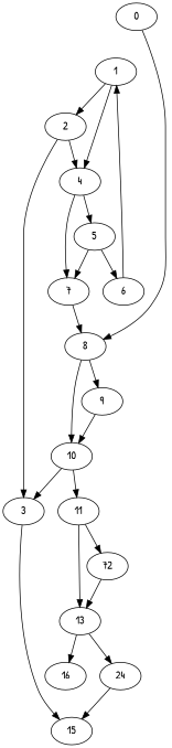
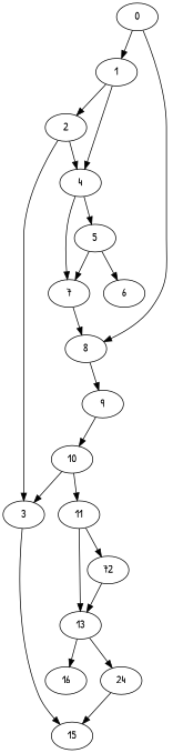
  digraph {
    fontname="Patrick Hand"
    node [fontname="Patrick Hand"]
    edge [fontname="Patrick Hand"]
    0
    1
    8
    2
    4
    9
    10
    3
    5
    7
    15
    6
    11
    n14 [label=72]
    13
    n16 [label=24]
    16
-   6 -> 1
+   0 -> 1
    0 -> 8
    1 -> 2
    1 -> 4
    8 -> 9
-   8 -> 10
    2 -> 4
    2 -> 3
    4 -> 5
    4 -> 7
    9 -> 10
    10 -> 3
    10 -> 11
    3 -> 15
    5 -> 7
    5 -> 6
    7 -> 8
    11 -> n14
    11 -> 13
    n14 -> 13
    13 -> n16
    13 -> 16
    n16 -> 15
  }
